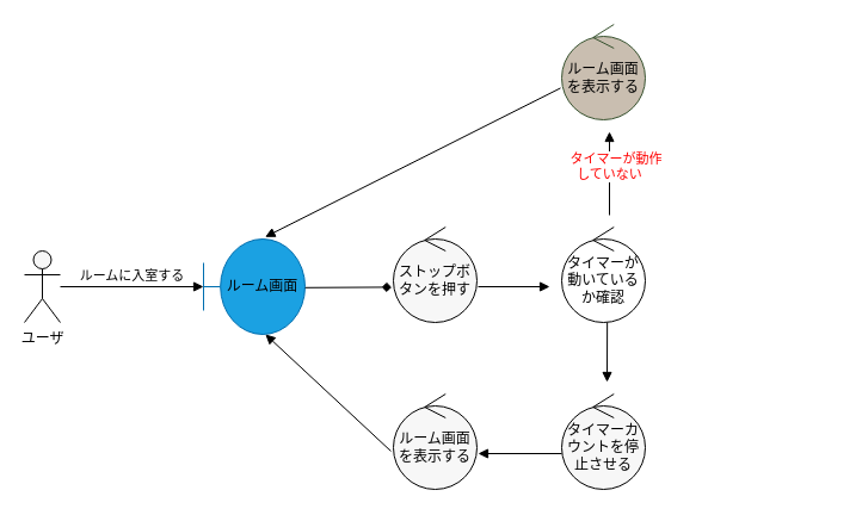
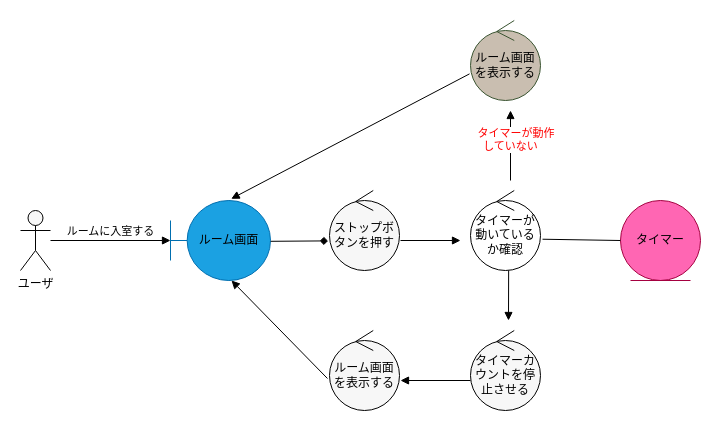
  <mxCell id="0" />
  <mxCell id="1" parent="0" />
- <mxCell id="2" value="&lt;font color=&quot;#000000&quot;&gt;ルーム画面&lt;/font&gt;" style="shape=umlBoundary;whiteSpace=wrap;html=1;fillColor=#1ba1e2;strokeColor=#006EAF;fontColor=#ffffff;" parent="1" vertex="1"><mxGeometry x="170" y="200" width="85" height="80" as="geometry" /></mxCell>
+ <mxCell id="2" value="&lt;font color=&quot;#000000&quot;&gt;ルーム画面&lt;/font&gt;" style="shape=umlBoundary;whiteSpace=wrap;html=1;fillColor=#1ba1e2;strokeColor=#006EAF;fontColor=#ffffff;" parent="1" vertex="1"><mxGeometry x="170" y="200" width="100" height="80" as="geometry" /></mxCell>
  <mxCell id="3" value="ユーザ" style="shape=umlActor;verticalLabelPosition=bottom;verticalAlign=top;html=1;outlineConnect=0;fontColor=#000000;strokeColor=#030303;fillColor=#F7F7F7;" parent="1" vertex="1"><mxGeometry x="20" y="210" width="30" height="60" as="geometry" /></mxCell>
  <mxCell id="4" value="ストップボタンを押す" style="ellipse;shape=umlControl;whiteSpace=wrap;html=1;fontColor=#000000;strokeColor=#030303;fillColor=#F7F7F7;" parent="1" vertex="1"><mxGeometry x="329" y="190" width="70" height="80" as="geometry" /></mxCell>
  <mxCell id="5" value="&lt;span style=&quot;background-color: rgb(255 , 255 , 255)&quot;&gt;ルームに入室する&lt;/span&gt;" style="html=1;verticalAlign=bottom;endArrow=block;fontColor=#000000;strokeColor=#000000;" parent="1" target="2" edge="1"><mxGeometry width="80" relative="1" as="geometry"><mxPoint x="50" y="240" as="sourcePoint" /><mxPoint x="130" y="240" as="targetPoint" /><mxPoint as="offset" /></mxGeometry></mxCell>
  <mxCell id="6" value="" style="html=1;verticalAlign=bottom;endArrow=diamond;labelBackgroundColor=#FFFFFF;fontColor=#000000;strokeColor=#000000;entryX=-0.02;entryY=0.63;entryDx=0;entryDy=0;entryPerimeter=0;exitX=1.002;exitY=0.51;exitDx=0;exitDy=0;exitPerimeter=0;" parent="1" source="2" target="4" edge="1"><mxGeometry width="80" relative="1" as="geometry"><mxPoint x="250" y="330" as="sourcePoint" /><mxPoint x="340" y="240" as="targetPoint" /></mxGeometry></mxCell>
  <mxCell id="7" value="タイマーカウントを停止させる" style="ellipse;shape=umlControl;whiteSpace=wrap;html=1;fontColor=#000000;strokeColor=#030303;fillColor=#F7F7F7;" vertex="1" parent="1"><mxGeometry x="470" y="330" width="70" height="80" as="geometry" /></mxCell>
  <mxCell id="8" value="" style="html=1;verticalAlign=bottom;endArrow=block;labelBackgroundColor=#FFFFFF;fontColor=#000000;strokeColor=#000000;exitX=0.545;exitY=0.99;exitDx=0;exitDy=0;exitPerimeter=0;" edge="1" parent="1" source="14"><mxGeometry width="80" relative="1" as="geometry"><mxPoint x="530" y="240" as="sourcePoint" /><mxPoint x="508" y="320" as="targetPoint" /></mxGeometry></mxCell>
  <mxCell id="9" value="" style="html=1;verticalAlign=bottom;endArrow=block;labelBackgroundColor=#FFFFFF;fontColor=#000000;strokeColor=#000000;exitX=0;exitY=0.625;exitDx=0;exitDy=0;exitPerimeter=0;" edge="1" parent="1" source="7"><mxGeometry width="80" relative="1" as="geometry"><mxPoint x="230" y="390" as="sourcePoint" /><mxPoint x="400" y="380" as="targetPoint" /></mxGeometry></mxCell>
  <mxCell id="10" value="ルーム画面を表示する" style="ellipse;shape=umlControl;whiteSpace=wrap;html=1;fontColor=#000000;strokeColor=#030303;fillColor=#F7F7F7;" vertex="1" parent="1"><mxGeometry x="329" y="330" width="70" height="80" as="geometry" /></mxCell>
  <mxCell id="11" value="" style="html=1;verticalAlign=bottom;endArrow=block;labelBackgroundColor=#FFFFFF;fontColor=#000000;strokeColor=#000000;exitX=-0.029;exitY=0.6;exitDx=0;exitDy=0;exitPerimeter=0;entryX=0.61;entryY=1;entryDx=0;entryDy=0;entryPerimeter=0;" edge="1" parent="1" source="10" target="2"><mxGeometry width="80" relative="1" as="geometry"><mxPoint x="310" y="290" as="sourcePoint" /><mxPoint x="390" y="290" as="targetPoint" /></mxGeometry></mxCell>
  <mxCell id="12" value="&lt;font color=&quot;#ff0000&quot;&gt;　タイマーが動作&lt;br&gt;していない&lt;/font&gt;" style="html=1;verticalAlign=bottom;endArrow=block;labelBackgroundColor=#FFFFFF;fontColor=#000000;strokeColor=#000000;" edge="1" parent="1"><mxGeometry x="-0.29" width="80" relative="1" as="geometry"><mxPoint x="510" y="180" as="sourcePoint" /><mxPoint x="510" y="110" as="targetPoint" /><mxPoint as="offset" /></mxGeometry></mxCell>
  <mxCell id="13" value="&lt;font color=&quot;#000000&quot;&gt;ルーム画面を表示する&lt;/font&gt;" style="ellipse;shape=umlControl;whiteSpace=wrap;html=1;strokeColor=#3A5431;fillColor=#C9BEB0;fontColor=#ffffff;" vertex="1" parent="1"><mxGeometry x="470" y="20" width="70" height="80" as="geometry" /></mxCell>
  <mxCell id="14" value="タイマーが動いているか確認" style="ellipse;shape=umlControl;whiteSpace=wrap;html=1;fontColor=#000000;strokeColor=#030303;fillColor=#FFFFFF;" vertex="1" parent="1"><mxGeometry x="470" y="190" width="70" height="80" as="geometry" /></mxCell>
  <mxCell id="15" value="" style="html=1;verticalAlign=bottom;endArrow=block;labelBackgroundColor=#FFFFFF;fontColor=#000000;strokeColor=#000000;exitX=-0.014;exitY=0.667;exitDx=0;exitDy=0;exitPerimeter=0;entryX=0.607;entryY=-0.021;entryDx=0;entryDy=0;entryPerimeter=0;" edge="1" parent="1" source="13" target="2"><mxGeometry width="80" relative="1" as="geometry"><mxPoint x="330" y="130" as="sourcePoint" /><mxPoint x="410" y="130" as="targetPoint" /></mxGeometry></mxCell>
  <mxCell id="16" value="" style="html=1;verticalAlign=bottom;endArrow=block;labelBackgroundColor=#FFFFFF;fontColor=#000000;strokeColor=#000000;" edge="1" parent="1"><mxGeometry width="80" relative="1" as="geometry"><mxPoint x="400" y="240" as="sourcePoint" /><mxPoint x="460" y="240" as="targetPoint" /></mxGeometry></mxCell>
+ <mxCell id="17" value="&lt;font color=&quot;#000000&quot;&gt;タイマー&lt;/font&gt;" style="ellipse;shape=umlEntity;whiteSpace=wrap;html=1;strokeColor=#A50040;fillColor=#FF66B3;fontColor=#ffffff;" vertex="1" parent="1"><mxGeometry x="620" y="200" width="80" height="80" as="geometry" /></mxCell>
+ <mxCell id="18" value="" style="endArrow=none;html=1;labelBackgroundColor=#FFFFFF;fontColor=#000000;strokeColor=#000000;entryX=0;entryY=0.5;entryDx=0;entryDy=0;exitX=1.029;exitY=0.609;exitDx=0;exitDy=0;exitPerimeter=0;" edge="1" parent="1" source="14" target="17"><mxGeometry width="50" height="50" relative="1" as="geometry"><mxPoint x="430" y="360" as="sourcePoint" /><mxPoint x="480" y="310" as="targetPoint" /></mxGeometry></mxCell>
